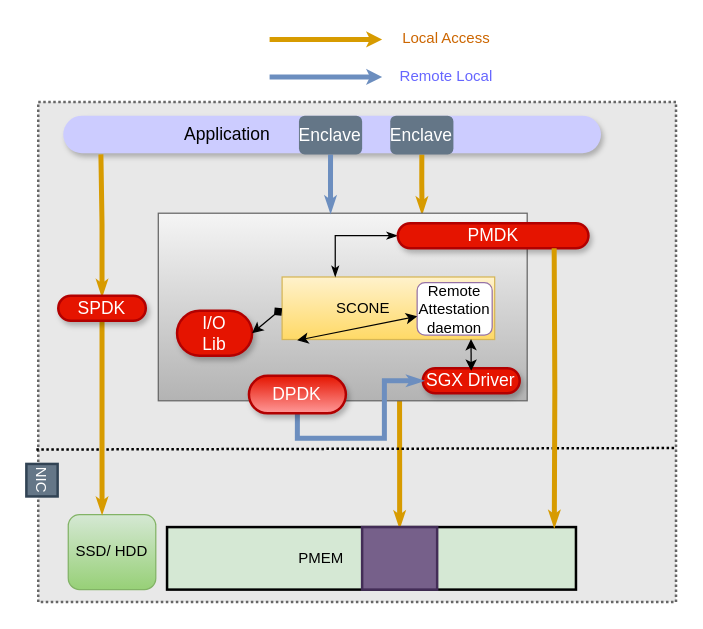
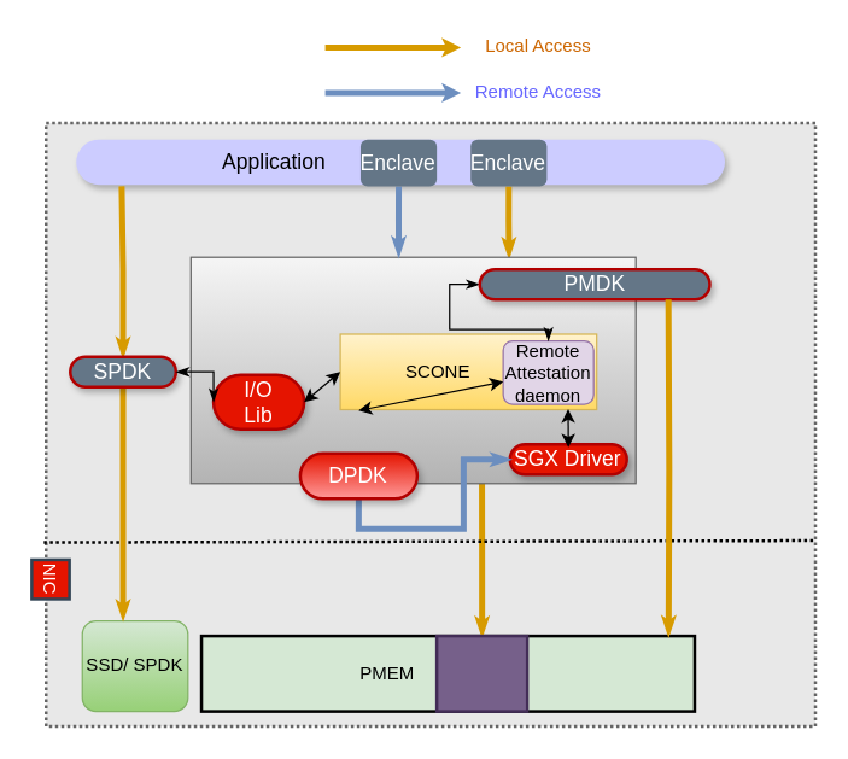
  <mxCell id="0" />
  <mxCell id="1" parent="0" />
  <mxCell id="2" value="" style="rounded=0;whiteSpace=wrap;html=1;dashed=1;dashPattern=1 1;fillColor=#E8E8E8;strokeColor=#666666;fontColor=#333333;strokeWidth=2;" parent="1" vertex="1"><mxGeometry x="30" y="81" width="510" height="400" as="geometry" /></mxCell>
  <mxCell id="3" value="PMEM&amp;nbsp; &amp;nbsp; &amp;nbsp; &amp;nbsp; &amp;nbsp; &amp;nbsp; &amp;nbsp; &amp;nbsp; &amp;nbsp; &amp;nbsp; &amp;nbsp; &amp;nbsp;&amp;nbsp;" style="rounded=0;whiteSpace=wrap;html=1;fillColor=#d5e8d4;strokeColor=#000000;strokeWidth=2;" parent="1" vertex="1"><mxGeometry x="133" y="421" width="327" height="50" as="geometry" /></mxCell>
  <mxCell id="4" value="&lt;font style=&quot;font-size: 14px&quot;&gt;Application&amp;nbsp; &amp;nbsp; &amp;nbsp; &amp;nbsp; &amp;nbsp; &amp;nbsp; &amp;nbsp; &amp;nbsp; &amp;nbsp; &amp;nbsp; &amp;nbsp; &amp;nbsp; &amp;nbsp; &amp;nbsp; &amp;nbsp; &amp;nbsp; &amp;nbsp; &amp;nbsp; &amp;nbsp; &amp;nbsp; &amp;nbsp; &amp;nbsp;&lt;/font&gt;" style="rounded=1;whiteSpace=wrap;html=1;strokeColor=none;strokeWidth=2;fillColor=#CCCCFF;arcSize=50;glass=0;comic=0;shadow=1;" parent="1" vertex="1"><mxGeometry x="50" y="92" width="430" height="30" as="geometry" /></mxCell>
  <mxCell id="5" style="edgeStyle=orthogonalEdgeStyle;rounded=0;orthogonalLoop=1;jettySize=auto;html=1;exitX=0.5;exitY=1;exitDx=0;exitDy=0;entryX=0.715;entryY=0;entryDx=0;entryDy=0;entryPerimeter=0;startArrow=none;startFill=0;startSize=0;endArrow=classicThin;endFill=1;endSize=0;strokeColor=#d79b00;strokeWidth=4;fillColor=#ffe6cc;" edge="1" parent="1" source="6" target="19"><mxGeometry relative="1" as="geometry" /></mxCell>
  <mxCell id="6" value="&lt;font style=&quot;font-size: 14px&quot;&gt;Enclave&lt;/font&gt;" style="rounded=1;whiteSpace=wrap;html=1;shadow=0;glass=0;comic=0;strokeColor=none;strokeWidth=2;fillColor=#647687;dashed=1;fontColor=#ffffff;" parent="1" vertex="1"><mxGeometry x="311.48" y="92" width="50.52" height="31" as="geometry" /></mxCell>
  <mxCell id="7" style="edgeStyle=orthogonalEdgeStyle;rounded=0;orthogonalLoop=1;jettySize=auto;html=1;exitX=0.5;exitY=0;exitDx=0;exitDy=0;entryX=0.654;entryY=0.992;entryDx=0;entryDy=0;entryPerimeter=0;startArrow=classicThin;startFill=1;startSize=0;endArrow=none;endFill=0;endSize=0;strokeColor=#d79b00;strokeWidth=4;fillColor=#ffe6cc;" edge="1" parent="1" source="8" target="19"><mxGeometry relative="1" as="geometry" /></mxCell>
  <mxCell id="8" value="" style="rounded=0;whiteSpace=wrap;html=1;fillColor=#76608a;strokeColor=#432D57;strokeWidth=2;fontColor=#ffffff;" parent="1" vertex="1"><mxGeometry x="289" y="421" width="60" height="50" as="geometry" /></mxCell>
- <mxCell id="9" value="NIC" style="rounded=0;whiteSpace=wrap;html=1;strokeColor=#314354;strokeWidth=2;fillColor=#647687;fontColor=#ffffff;rotation=90;" parent="1" vertex="1"><mxGeometry x="20" y="371" width="26" height="25" as="geometry" /></mxCell>
+ <mxCell id="9" value="NIC" style="rounded=0;whiteSpace=wrap;html=1;strokeColor=#314354;strokeWidth=2;fillColor=#e51400;fontColor=#ffffff;rotation=90;" parent="1" vertex="1"><mxGeometry x="20" y="371" width="26" height="25" as="geometry" /></mxCell>
  <mxCell id="10" value="" style="endArrow=classic;html=1;strokeColor=#d79b00;strokeWidth=4;fillColor=#ffe6cc;endSize=0;" parent="1" edge="1"><mxGeometry width="50" height="50" relative="1" as="geometry"><mxPoint x="215" y="31" as="sourcePoint" /><mxPoint x="305" y="31" as="targetPoint" /></mxGeometry></mxCell>
  <mxCell id="11" value="" style="endArrow=classic;html=1;strokeColor=#6c8ebf;strokeWidth=4;fillColor=#dae8fc;endSize=0;" parent="1" edge="1"><mxGeometry width="50" height="50" relative="1" as="geometry"><mxPoint x="215" y="61" as="sourcePoint" /><mxPoint x="305" y="61" as="targetPoint" /></mxGeometry></mxCell>
  <mxCell id="12" value="&lt;font color=&quot;#cc6600&quot;&gt;Local Access&lt;/font&gt;" style="text;html=1;align=center;verticalAlign=middle;resizable=0;points=[];autosize=1;" parent="1" vertex="1"><mxGeometry x="311" y="20" width="90" height="20" as="geometry" /></mxCell>
- <mxCell id="13" value="&lt;font color=&quot;#6666ff&quot;&gt;Remote Local&lt;/font&gt;" style="text;html=1;align=center;verticalAlign=middle;resizable=0;points=[];autosize=1;" parent="1" vertex="1"><mxGeometry x="306" y="51" width="100" height="20" as="geometry" /></mxCell>
+ <mxCell id="13" value="&lt;font color=&quot;#6666ff&quot;&gt;Remote Access&lt;/font&gt;" style="text;html=1;align=center;verticalAlign=middle;resizable=0;points=[];autosize=1;" parent="1" vertex="1"><mxGeometry x="306" y="51" width="100" height="20" as="geometry" /></mxCell>
  <mxCell id="14" value="" style="endArrow=none;dashed=1;html=1;entryX=1.001;entryY=0.692;entryDx=0;entryDy=0;exitX=-0.003;exitY=0.695;exitDx=0;exitDy=0;rounded=0;dashPattern=1 1;strokeWidth=2;entryPerimeter=0;exitPerimeter=0;" parent="1" target="2" edge="1" source="2"><mxGeometry width="50" height="50" relative="1" as="geometry"><mxPoint x="80" y="360" as="sourcePoint" /><mxPoint x="420" y="360" as="targetPoint" /></mxGeometry></mxCell>
- <mxCell id="15" value="SSD/ HDD" style="rounded=1;whiteSpace=wrap;html=1;gradientColor=#97d077;fillColor=#d5e8d4;strokeColor=#82b366;" parent="1" vertex="1"><mxGeometry x="54" y="411" width="70" height="60" as="geometry" /></mxCell>
+ <mxCell id="15" value="SSD/ SPDK" style="rounded=1;whiteSpace=wrap;html=1;gradientColor=#97d077;fillColor=#d5e8d4;strokeColor=#82b366;" parent="1" vertex="1"><mxGeometry x="54" y="411" width="70" height="60" as="geometry" /></mxCell>
  <mxCell id="16" style="edgeStyle=orthogonalEdgeStyle;rounded=0;orthogonalLoop=1;jettySize=auto;html=1;exitX=0.5;exitY=0;exitDx=0;exitDy=0;entryX=0.07;entryY=1.032;entryDx=0;entryDy=0;entryPerimeter=0;startArrow=classicThin;startFill=1;endArrow=none;endFill=0;strokeColor=#d79b00;strokeWidth=4;endSize=3;startSize=0;fillColor=#ffe6cc;" edge="1" parent="1" source="18" target="4"><mxGeometry relative="1" as="geometry" /></mxCell>
  <mxCell id="17" style="edgeStyle=orthogonalEdgeStyle;rounded=0;orthogonalLoop=1;jettySize=auto;html=1;exitX=0.5;exitY=1;exitDx=0;exitDy=0;entryX=0.386;entryY=-0.017;entryDx=0;entryDy=0;entryPerimeter=0;startArrow=none;startFill=0;endArrow=classicThin;endFill=1;strokeColor=#d79b00;strokeWidth=4;endSize=0;startSize=0;fillColor=#ffe6cc;" edge="1" parent="1" source="18"><mxGeometry relative="1" as="geometry"><mxPoint x="81.02" y="409.98" as="targetPoint" /></mxGeometry></mxCell>
- <mxCell id="18" value="&lt;font style=&quot;font-size: 14px&quot;&gt;SPDK&lt;/font&gt;" style="rounded=1;whiteSpace=wrap;html=1;strokeColor=#B20000;strokeWidth=2;fillColor=#e51400;arcSize=50;glass=0;comic=0;shadow=1;fontColor=#ffffff;" parent="1" vertex="1"><mxGeometry x="46" y="236" width="70" height="20" as="geometry" /></mxCell>
+ <mxCell id="18" value="&lt;font style=&quot;font-size: 14px&quot;&gt;SPDK&lt;/font&gt;" style="rounded=1;whiteSpace=wrap;html=1;strokeColor=#B20000;strokeWidth=2;fillColor=#647687;arcSize=50;glass=0;comic=0;shadow=1;fontColor=#ffffff;" parent="1" vertex="1"><mxGeometry x="46" y="236" width="70" height="20" as="geometry" /></mxCell>
  <mxCell id="19" value="" style="rounded=0;whiteSpace=wrap;html=1;gradientColor=#b3b3b3;fillColor=#f5f5f5;strokeColor=#666666;" parent="1" vertex="1"><mxGeometry x="126" y="170" width="295" height="150" as="geometry" /></mxCell>
  <mxCell id="20" value="&lt;font style=&quot;font-size: 14px&quot;&gt;SGX Driver&lt;/font&gt;" style="rounded=1;whiteSpace=wrap;html=1;strokeColor=#B20000;strokeWidth=2;fillColor=#e51400;arcSize=50;glass=0;comic=0;shadow=1;fontColor=#ffffff;" parent="1" vertex="1"><mxGeometry x="337.48" y="294" width="77.52" height="20" as="geometry" /></mxCell>
  <mxCell id="21" value="SCONE&amp;nbsp; &amp;nbsp; &amp;nbsp; &amp;nbsp; &amp;nbsp; &amp;nbsp;&amp;nbsp;" style="rounded=0;whiteSpace=wrap;html=1;gradientColor=#ffd966;fillColor=#fff2cc;strokeColor=#d6b656;" parent="1" vertex="1"><mxGeometry x="225" y="221" width="170" height="50" as="geometry" /></mxCell>
  <mxCell id="22" style="edgeStyle=orthogonalEdgeStyle;rounded=0;orthogonalLoop=1;jettySize=auto;html=1;exitX=0.5;exitY=1;exitDx=0;exitDy=0;startArrow=none;startFill=0;startSize=0;endArrow=classicThin;endFill=1;endSize=0;strokeColor=#6c8ebf;strokeWidth=4;fillColor=#dae8fc;" edge="1" parent="1" source="23" target="20"><mxGeometry relative="1" as="geometry" /></mxCell>
  <mxCell id="23" value="&lt;font style=&quot;font-size: 14px&quot;&gt;DPDK&lt;/font&gt;" style="rounded=1;whiteSpace=wrap;html=1;strokeColor=#B20000;strokeWidth=2;fillColor=#e51400;arcSize=50;glass=0;comic=0;shadow=1;fontColor=#ffffff;gradientColor=#FF9999;" vertex="1" parent="1"><mxGeometry x="198.48" y="300" width="77.52" height="30" as="geometry" /></mxCell>
- <mxCell id="24" value="Remote&lt;br&gt;Attestation&lt;br&gt;daemon" style="rounded=1;whiteSpace=wrap;html=1;fillColor=#ffffff;strokeColor=#9673a6;" parent="1" vertex="1"><mxGeometry x="333" y="225.5" width="60" height="42" as="geometry" /></mxCell>
- <mxCell id="25" style="edgeStyle=orthogonalEdgeStyle;rounded=0;orthogonalLoop=1;jettySize=auto;html=1;exitX=0;exitY=0.5;exitDx=0;exitDy=0;entryX=0.25;entryY=0;entryDx=0;entryDy=0;startArrow=classicThin;startFill=1;startSize=6;endArrow=classicThin;endFill=1;endSize=6;strokeColor=#000000;strokeWidth=1;" edge="1" parent="1" source="26" target="21"><mxGeometry relative="1" as="geometry" /></mxCell>
- <mxCell id="26" value="&lt;font style=&quot;font-size: 14px&quot;&gt;PMDK&lt;/font&gt;" style="rounded=1;whiteSpace=wrap;html=1;strokeColor=#B20000;strokeWidth=2;fillColor=#e51400;arcSize=50;glass=0;comic=0;shadow=1;fontColor=#ffffff;" parent="1" vertex="1"><mxGeometry x="317.52" y="178" width="152.48" height="20" as="geometry" /></mxCell>
+ <mxCell id="24" value="Remote&lt;br&gt;Attestation&lt;br&gt;daemon" style="rounded=1;whiteSpace=wrap;html=1;fillColor=#e1d5e7;strokeColor=#9673a6;" parent="1" vertex="1"><mxGeometry x="333" y="225.5" width="60" height="42" as="geometry" /></mxCell>
+ <mxCell id="25" style="edgeStyle=orthogonalEdgeStyle;rounded=0;orthogonalLoop=1;jettySize=auto;html=1;exitX=0;exitY=0.5;exitDx=0;exitDy=0;startArrow=classicThin;startFill=1;startSize=6;endArrow=classicThin;endFill=1;endSize=6;strokeColor=#000000;strokeWidth=1;" edge="1" parent="1" source="26" target="24"><mxGeometry relative="1" as="geometry" /></mxCell>
+ <mxCell id="26" value="&lt;font style=&quot;font-size: 14px&quot;&gt;PMDK&lt;/font&gt;" style="rounded=1;whiteSpace=wrap;html=1;strokeColor=#B20000;strokeWidth=2;fillColor=#647687;arcSize=50;glass=0;comic=0;shadow=1;fontColor=#ffffff;" parent="1" vertex="1"><mxGeometry x="317.52" y="178" width="152.48" height="20" as="geometry" /></mxCell>
  <mxCell id="27" value="&lt;span style=&quot;font-size: 14px&quot;&gt;I/O&lt;br&gt;Lib&lt;br&gt;&lt;/span&gt;" style="rounded=1;whiteSpace=wrap;html=1;strokeColor=#B20000;strokeWidth=2;fillColor=#e51400;arcSize=50;glass=0;comic=0;shadow=1;fontColor=#ffffff;" vertex="1" parent="1"><mxGeometry x="141" y="248" width="60" height="36" as="geometry" /></mxCell>
  <mxCell id="28" style="edgeStyle=orthogonalEdgeStyle;rounded=0;orthogonalLoop=1;jettySize=auto;html=1;exitX=0.5;exitY=1;exitDx=0;exitDy=0;entryX=0.467;entryY=-0.006;entryDx=0;entryDy=0;entryPerimeter=0;startArrow=none;startFill=0;startSize=0;endArrow=classicThin;endFill=1;endSize=0;strokeColor=#6c8ebf;strokeWidth=4;fillColor=#dae8fc;" edge="1" parent="1" source="29" target="19"><mxGeometry relative="1" as="geometry" /></mxCell>
  <mxCell id="29" value="&lt;font style=&quot;font-size: 14px&quot;&gt;Enclave&lt;/font&gt;" style="rounded=1;whiteSpace=wrap;html=1;shadow=0;glass=0;comic=0;strokeColor=none;strokeWidth=2;fillColor=#647687;dashed=1;fontColor=#ffffff;" vertex="1" parent="1"><mxGeometry x="238.48" y="92" width="50.52" height="31" as="geometry" /></mxCell>
  <mxCell id="30" value="" style="endArrow=classic;startArrow=classic;html=1;exitX=0.071;exitY=1.013;exitDx=0;exitDy=0;exitPerimeter=0;" edge="1" parent="1" source="21" target="24"><mxGeometry width="50" height="50" relative="1" as="geometry"><mxPoint x="196" y="400" as="sourcePoint" /><mxPoint x="246" y="350" as="targetPoint" /></mxGeometry></mxCell>
  <mxCell id="31" value="" style="endArrow=classic;startArrow=classic;html=1;entryX=0.5;entryY=0;entryDx=0;entryDy=0;exitX=0.071;exitY=1.013;exitDx=0;exitDy=0;exitPerimeter=0;" edge="1" parent="1"><mxGeometry width="50" height="50" relative="1" as="geometry"><mxPoint x="376.07" y="270.65" as="sourcePoint" /><mxPoint x="376.24" y="296" as="targetPoint" /></mxGeometry></mxCell>
- <mxCell id="33" value="" style="endArrow=diamond;startArrow=classic;html=1;entryX=0;entryY=0.5;entryDx=0;entryDy=0;exitX=1;exitY=0.5;exitDx=0;exitDy=0;" edge="1" parent="1" source="27" target="21"><mxGeometry width="50" height="50" relative="1" as="geometry"><mxPoint x="247.07" y="281.65" as="sourcePoint" /><mxPoint x="247.24" y="307" as="targetPoint" /></mxGeometry></mxCell>
+ <mxCell id="32" style="edgeStyle=orthogonalEdgeStyle;rounded=0;orthogonalLoop=1;jettySize=auto;html=1;exitX=1;exitY=0.5;exitDx=0;exitDy=0;entryX=0;entryY=0.5;entryDx=0;entryDy=0;startArrow=classicThin;startFill=1;endArrow=classicThin;endFill=1;" edge="1" parent="1" source="18" target="27"><mxGeometry relative="1" as="geometry" /></mxCell>
+ <mxCell id="33" value="" style="endArrow=classic;startArrow=classic;html=1;entryX=0;entryY=0.5;entryDx=0;entryDy=0;exitX=1;exitY=0.5;exitDx=0;exitDy=0;" edge="1" parent="1" source="27" target="21"><mxGeometry width="50" height="50" relative="1" as="geometry"><mxPoint x="247.07" y="281.65" as="sourcePoint" /><mxPoint x="247.24" y="307" as="targetPoint" /></mxGeometry></mxCell>
  <mxCell id="34" style="edgeStyle=orthogonalEdgeStyle;rounded=0;orthogonalLoop=1;jettySize=auto;html=1;exitX=0.459;exitY=1;exitDx=0;exitDy=0;entryX=0.947;entryY=-0.007;entryDx=0;entryDy=0;entryPerimeter=0;startArrow=none;startFill=0;startSize=6;endArrow=classicThin;endFill=1;endSize=0;strokeColor=#d79b00;strokeWidth=4;exitPerimeter=0;fillColor=#ffe6cc;" edge="1" parent="1" target="3"><mxGeometry relative="1" as="geometry"><mxPoint x="442.569" y="198" as="sourcePoint" /><mxPoint x="442.606" y="252.66" as="targetPoint" /></mxGeometry></mxCell>
